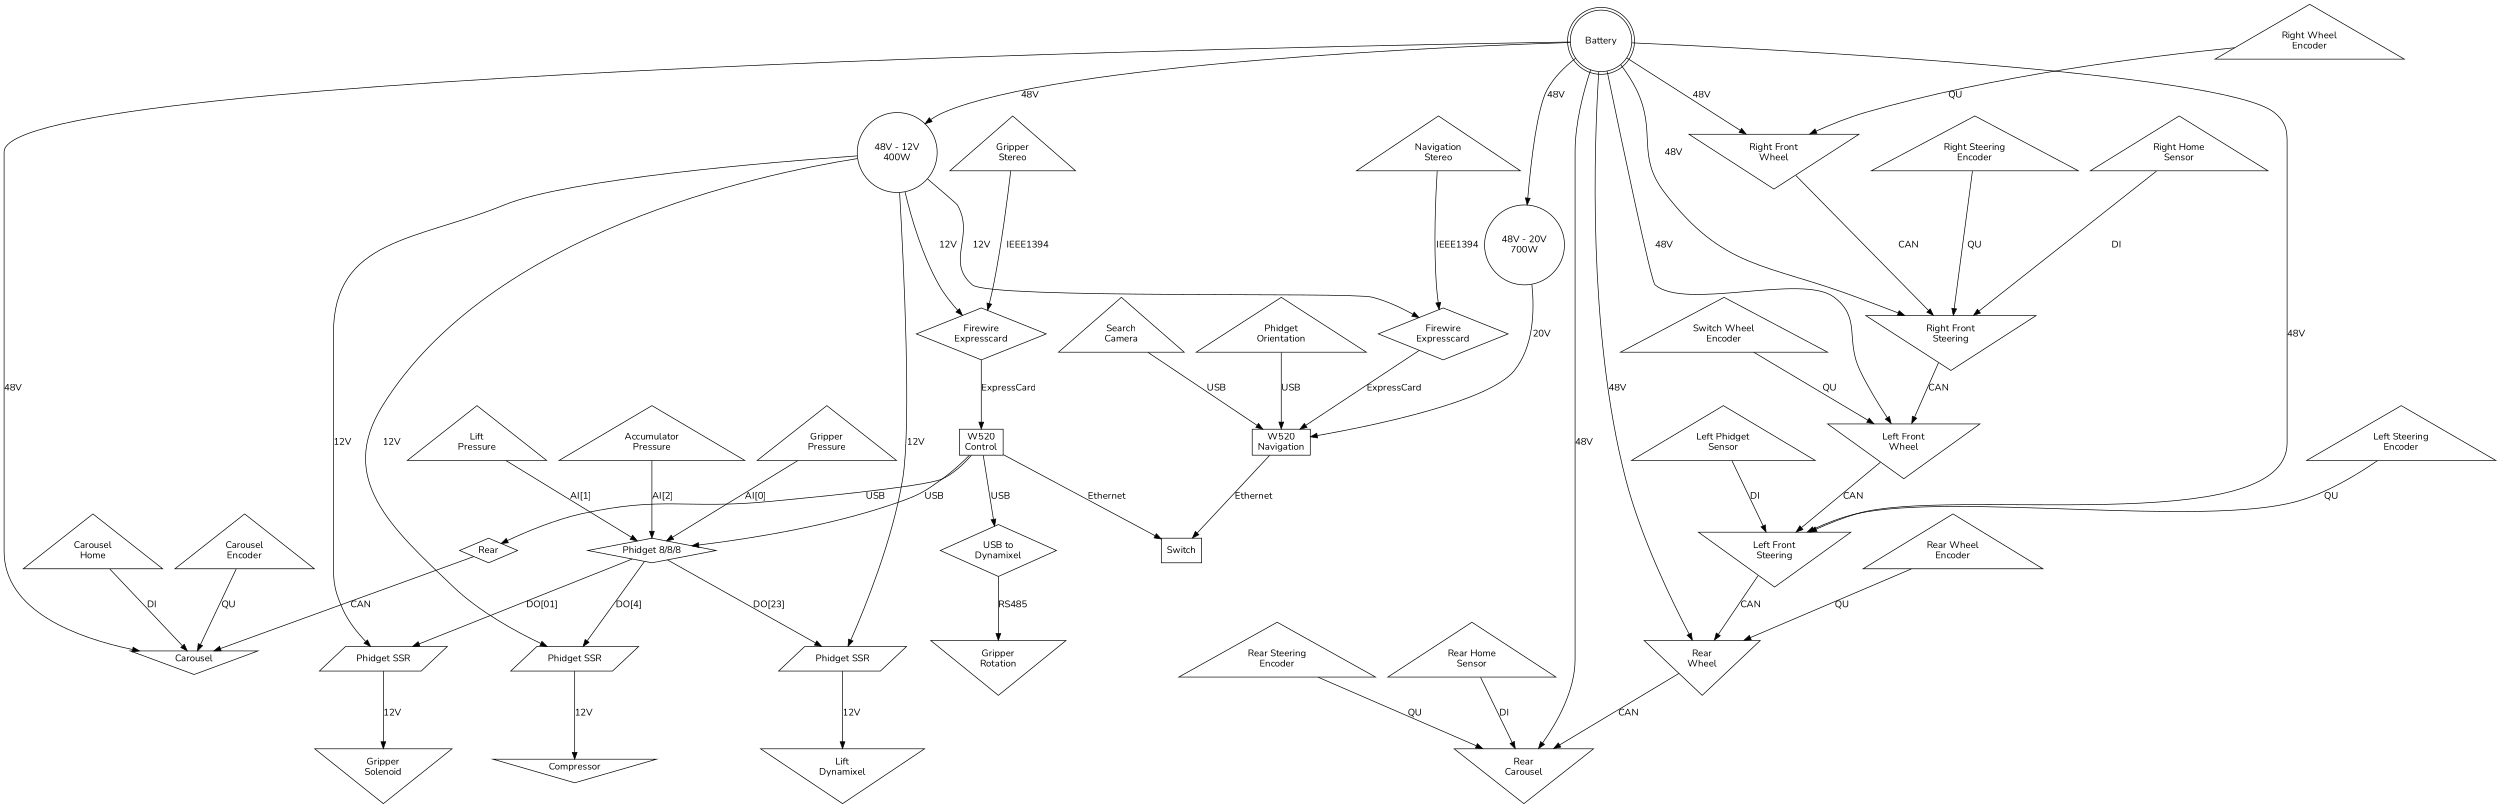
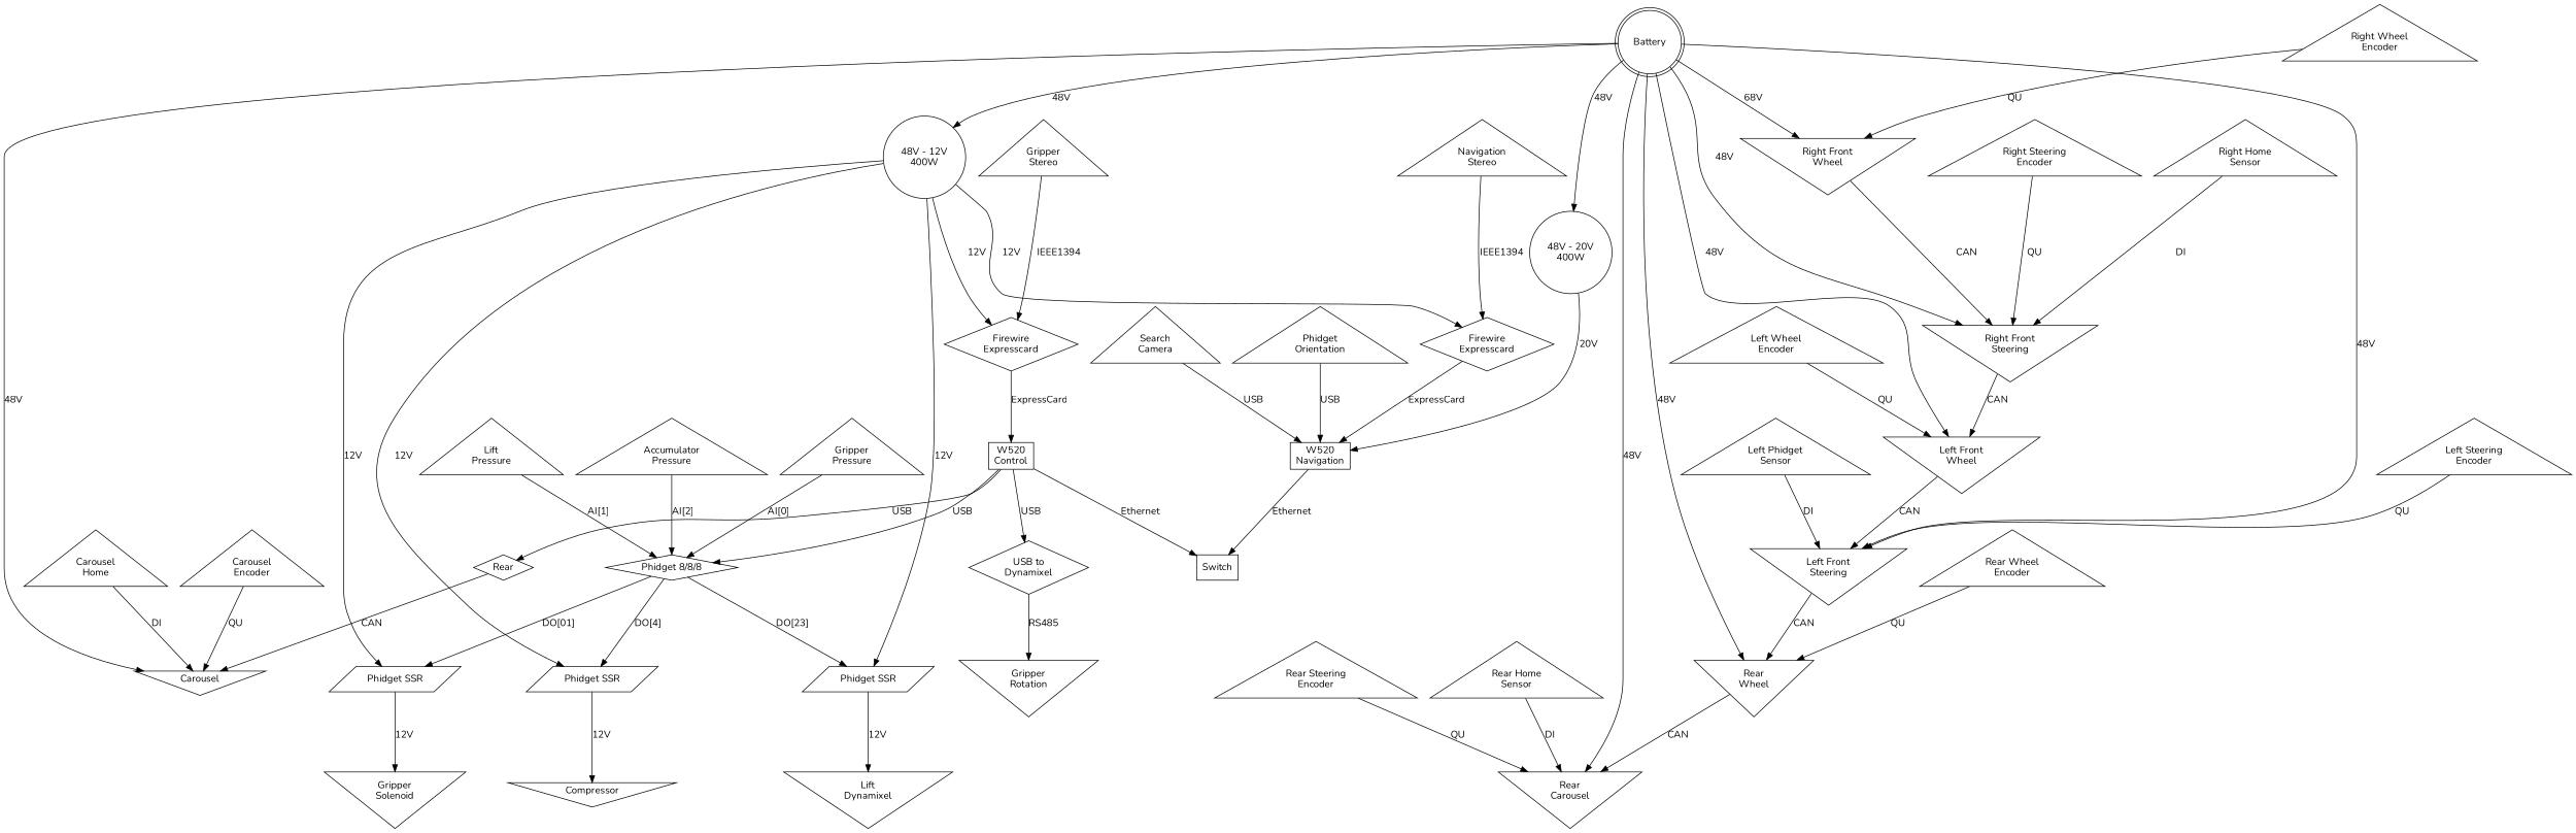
  digraph {
    fontname=Nunito
    splines=true
    node [fontname=Nunito shape=triangle]
    edge [fontname=Nunito]
    n1 [label="W520\nNavigation" shape=box]
    n2 [label=Switch shape=box]
    n3 [label="W520\nControl" shape=box]
    n4 [label=Rear shape=diamond]
    n5 [label="Phidget 8/8/8" shape=diamond]
    n6 [label="USB to\nDynamixel" shape=diamond]
    n7 [label=Carousel shape=invtriangle]
    n8 [label="Phidget SSR" shape=parallelogram]
    n9 [label="Phidget SSR" shape=parallelogram]
    n10 [label="Phidget SSR" shape=parallelogram]
    n11 [label="Gripper\nRotation" shape=invtriangle]
    n12 [label="Gripper\nSolenoid" shape=invtriangle]
    n13 [label="Lift\nDynamixel" shape=invtriangle]
    n14 [label=Compressor shape=invtriangle]
    n15 [label="Firewire\nExpresscard" shape=diamond]
    n16 [label="Firewire\nExpresscard" shape=diamond]
    n17 [label="Right Front\nWheel" shape=invtriangle]
    n18 [label="Right Front\nSteering" shape=invtriangle]
    n19 [label="Left Front\nWheel" shape=invtriangle]
    n20 [label="Left Front\nSteering" shape=invtriangle]
    n21 [label="Rear\nWheel" shape=invtriangle]
    n22 [label="Rear\nCarousel" shape=invtriangle]
    n23 [label="Right Wheel\nEncoder"]
    n24 [label="Right Steering\nEncoder"]
    n25 [label="Right Home\nSensor"]
-   n26 [label="Switch Wheel\nEncoder"]
+   n26 [label="Left Wheel\nEncoder"]
    n27 [label="Left Steering\nEncoder"]
    n28 [label="Left Phidget\nSensor"]
    n29 [label="Rear Wheel\nEncoder"]
    n30 [label="Rear Steering\nEncoder"]
    n31 [label="Rear Home\nSensor"]
    n32 [label="Gripper\nPressure"]
    n33 [label="Lift\nPressure"]
    n34 [label="Accumulator\nPressure"]
    n35 [label="Gripper\nStereo"]
    n36 [label="Carousel\nHome"]
    n37 [label="Carousel\nEncoder"]
    n38 [label="Navigation\nStereo"]
    n39 [label="Search\nCamera"]
    n40 [label="Phidget\nOrientation"]
    n41 [label=Battery shape=doublecircle]
-   n42 [label="48V - 20V\n700W" shape=circle]
+   n42 [label="48V - 20V\n400W" shape=circle]
    n43 [label="48V - 12V\n400W" shape=circle]
    n1 -> n2 [label=Ethernet]
    n3 -> n2 [label=Ethernet]
    n3 -> n4 [label=USB]
    n3 -> n5 [label=USB]
    n3 -> n6 [label=USB]
    n4 -> n7 [label=CAN]
    n5 -> n8 [label="DO[01]"]
    n5 -> n9 [label="DO[23]"]
    n5 -> n10 [label="DO[4]"]
    n6 -> n11 [label=RS485]
    n8 -> n12 [label="12V"]
    n9 -> n13 [label="12V"]
    n10 -> n14 [label="12V"]
    n15 -> n3 [label=ExpressCard]
    n16 -> n1 [label=ExpressCard]
    n17 -> n18 [label=CAN]
    n18 -> n19 [label=CAN]
    n19 -> n20 [label=CAN]
    n20 -> n21 [label=CAN]
    n21 -> n22 [label=CAN]
    n23 -> n17 [label=QU]
    n24 -> n18 [label=QU]
    n25 -> n18 [label=DI]
    n26 -> n19 [label=QU]
    n27 -> n20 [label=QU]
    n28 -> n20 [label=DI]
    n29 -> n21 [label=QU]
    n30 -> n22 [label=QU]
    n31 -> n22 [label=DI]
    n32 -> n5 [label="AI[0]"]
    n33 -> n5 [label="AI[1]"]
    n34 -> n5 [label="AI[2]"]
    n35 -> n15 [label=IEEE1394]
    n36 -> n7 [label=DI]
    n37 -> n7 [label=QU]
    n38 -> n16 [label=IEEE1394]
    n39 -> n1 [label=USB]
    n40 -> n1 [label=USB]
    n41 -> n7 [label="48V"]
-   n41 -> n17 [label="48V"]
+   n41 -> n17 [label="68V"]
    n41 -> n18 [label="48V"]
    n41 -> n19 [label="48V"]
    n41 -> n20 [label="48V"]
    n41 -> n21 [label="48V"]
    n41 -> n22 [label="48V"]
    n41 -> n42 [label="48V"]
    n41 -> n43 [label="48V"]
    n42 -> n1 [label="20V"]
    n43 -> n8 [label="12V"]
    n43 -> n9 [label="12V"]
    n43 -> n10 [label="12V"]
    n43 -> n15 [label="12V"]
    n43 -> n16 [label="12V"]
  }
